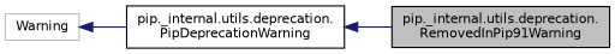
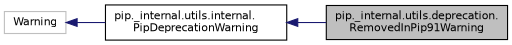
  digraph {
    rankdir=LR
    node [color=black fillcolor=white fontname=Helvetica fontsize=10 shape=record style=filled]
    edge [color=midnightblue dir=back fontname=Helvetica fontsize=10 labelfontname=Helvetica labelfontsize=10 style=solid]
    n1 [fillcolor=grey75 fontcolor=black height=0.2 label="pip._internal.utils.deprecation.\lRemovedInPip91Warning" width=0.4]
-   n2 [height=0.2 label="pip._internal.utils.deprecation.\lPipDeprecationWarning" width=0.4]
+   n2 [height=0.2 label="pip._internal.utils.internal.\lPipDeprecationWarning" width=0.4]
    n3 [color=grey75 height=0.2 label=Warning width=0.4]
    n2 -> n1
    n3 -> n2
  }
